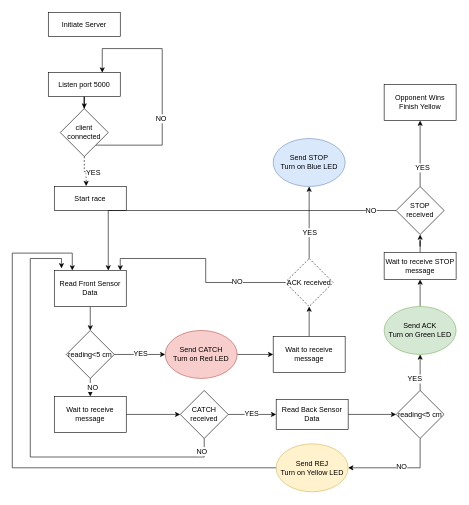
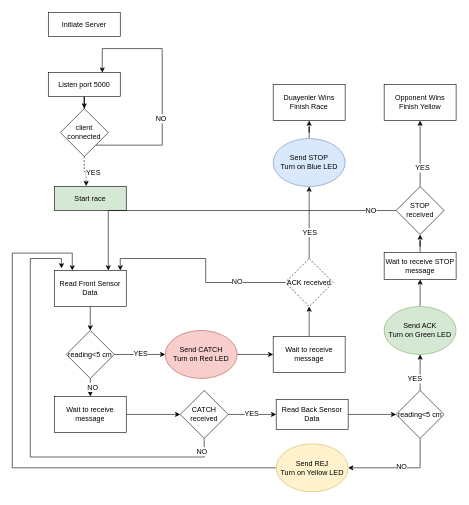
  <mxCell id="0" />
  <mxCell id="1" parent="0" />
  <mxCell id="2" value="Initiate Server" style="rounded=0;whiteSpace=wrap;html=1;" parent="1" vertex="1"><mxGeometry x="80" y="20" width="120" height="40" as="geometry" /></mxCell>
  <mxCell id="3" style="edgeStyle=orthogonalEdgeStyle;rounded=0;orthogonalLoop=1;jettySize=auto;html=1;" parent="1" source="4" target="7" edge="1"><mxGeometry relative="1" as="geometry" /></mxCell>
  <mxCell id="4" value="Listen port 5000" style="rounded=0;whiteSpace=wrap;html=1;" parent="1" vertex="1"><mxGeometry x="80" y="120" width="120" height="40" as="geometry" /></mxCell>
  <mxCell id="5" style="edgeStyle=orthogonalEdgeStyle;rounded=0;orthogonalLoop=1;jettySize=auto;html=1;entryX=0.75;entryY=0;entryDx=0;entryDy=0;" parent="1" source="7" target="4" edge="1"><mxGeometry relative="1" as="geometry"><mxPoint x="250" y="90" as="targetPoint" /><Array as="points"><mxPoint x="270" y="241" /><mxPoint x="270" y="80" /><mxPoint x="170" y="80" /></Array></mxGeometry></mxCell>
  <mxCell id="6" style="edgeStyle=orthogonalEdgeStyle;rounded=0;orthogonalLoop=1;jettySize=auto;html=1;entryX=0.443;entryY=-0.02;entryDx=0;entryDy=0;entryPerimeter=0;dashed=1;" parent="1" source="7" target="8" edge="1"><mxGeometry relative="1" as="geometry" /></mxCell>
  <mxCell id="7" value="client connected" style="rhombus;whiteSpace=wrap;html=1;" parent="1" vertex="1"><mxGeometry x="100" y="180" width="80" height="80" as="geometry" /></mxCell>
- <mxCell id="8" value="Start race" style="rounded=0;whiteSpace=wrap;html=1;" parent="1" vertex="1"><mxGeometry x="90" y="310" width="120" height="40" as="geometry" /></mxCell>
+ <mxCell id="8" value="Start race" style="rounded=0;whiteSpace=wrap;html=1;fillColor=#d5e8d4;" parent="1" vertex="1"><mxGeometry x="90" y="310" width="120" height="40" as="geometry" /></mxCell>
  <mxCell id="9" style="edgeStyle=orthogonalEdgeStyle;rounded=0;orthogonalLoop=1;jettySize=auto;html=1;" parent="1" source="10" target="13" edge="1"><mxGeometry relative="1" as="geometry" /></mxCell>
  <mxCell id="10" value="Read Front Sensor Data" style="rounded=0;whiteSpace=wrap;html=1;" parent="1" vertex="1"><mxGeometry x="90" y="450" width="120" height="60" as="geometry" /></mxCell>
  <mxCell id="11" style="edgeStyle=orthogonalEdgeStyle;rounded=0;orthogonalLoop=1;jettySize=auto;html=1;" parent="1" source="13" target="15" edge="1"><mxGeometry relative="1" as="geometry" /></mxCell>
  <mxCell id="12" style="edgeStyle=orthogonalEdgeStyle;rounded=0;orthogonalLoop=1;jettySize=auto;html=1;" parent="1" source="13" target="17" edge="1"><mxGeometry relative="1" as="geometry" /></mxCell>
  <mxCell id="13" value="reading&amp;lt;5 cm" style="rhombus;whiteSpace=wrap;html=1;" parent="1" vertex="1"><mxGeometry x="110" y="550" width="80" height="80" as="geometry" /></mxCell>
  <mxCell id="14" style="edgeStyle=orthogonalEdgeStyle;rounded=0;orthogonalLoop=1;jettySize=auto;html=1;" parent="1" source="15" target="30" edge="1"><mxGeometry relative="1" as="geometry" /></mxCell>
  <mxCell id="15" value="Wait to receive message" style="rounded=0;whiteSpace=wrap;html=1;" parent="1" vertex="1"><mxGeometry x="90" y="660" width="120" height="60" as="geometry" /></mxCell>
  <mxCell id="16" style="edgeStyle=orthogonalEdgeStyle;rounded=0;orthogonalLoop=1;jettySize=auto;html=1;entryX=0;entryY=0.5;entryDx=0;entryDy=0;" parent="1" source="17" target="19" edge="1"><mxGeometry relative="1" as="geometry" /></mxCell>
  <mxCell id="17" value="&lt;div&gt;Send CATCH&lt;/div&gt;&lt;div&gt;Turn on Red LED&lt;br&gt;&lt;/div&gt;" style="ellipse;whiteSpace=wrap;html=1;fillColor=#f8cecc;strokeColor=#b85450;" parent="1" vertex="1"><mxGeometry x="275" y="550" width="120" height="80" as="geometry" /></mxCell>
  <mxCell id="18" style="edgeStyle=orthogonalEdgeStyle;rounded=0;orthogonalLoop=1;jettySize=auto;html=1;entryX=0.5;entryY=1;entryDx=0;entryDy=0;" parent="1" source="19" target="24" edge="1"><mxGeometry relative="1" as="geometry" /></mxCell>
  <mxCell id="19" value="Wait to receive message" style="rounded=0;whiteSpace=wrap;html=1;" parent="1" vertex="1"><mxGeometry x="455" y="560" width="120" height="60" as="geometry" /></mxCell>
  <mxCell id="20" style="edgeStyle=orthogonalEdgeStyle;rounded=0;orthogonalLoop=1;jettySize=auto;html=1;entryX=0.917;entryY=0;entryDx=0;entryDy=0;entryPerimeter=0;" parent="1" source="24" target="10" edge="1"><mxGeometry relative="1" as="geometry" /></mxCell>
  <mxCell id="21" value="NO" style="text;html=1;resizable=0;points=[];align=center;verticalAlign=middle;labelBackgroundColor=#ffffff;" parent="20" vertex="1" connectable="0"><mxGeometry x="-0.515" y="-2" relative="1" as="geometry"><mxPoint as="offset" /></mxGeometry></mxCell>
  <mxCell id="22" style="edgeStyle=orthogonalEdgeStyle;rounded=0;orthogonalLoop=1;jettySize=auto;html=1;entryX=0.5;entryY=1;entryDx=0;entryDy=0;" parent="1" source="24" target="27" edge="1"><mxGeometry relative="1" as="geometry" /></mxCell>
  <mxCell id="23" value="YES" style="text;html=1;resizable=0;points=[];align=center;verticalAlign=middle;labelBackgroundColor=#ffffff;" parent="22" vertex="1" connectable="0"><mxGeometry x="0.001" y="-16" relative="1" as="geometry"><mxPoint x="-16" y="16" as="offset" /></mxGeometry></mxCell>
  <mxCell id="24" value="ACK received" style="rhombus;whiteSpace=wrap;html=1;dashed=1;" parent="1" vertex="1"><mxGeometry x="475" y="430" width="80" height="80" as="geometry" /></mxCell>
+ <mxCell id="25" value="&lt;div&gt;Duayenler Wins&lt;/div&gt;&lt;div&gt;Finish Race&lt;br&gt;&lt;/div&gt;" style="rounded=0;whiteSpace=wrap;html=1;" parent="1" vertex="1"><mxGeometry x="455" y="140" width="120" height="60" as="geometry" /></mxCell>
+ <mxCell id="26" style="edgeStyle=orthogonalEdgeStyle;rounded=0;orthogonalLoop=1;jettySize=auto;html=1;entryX=0.5;entryY=1;entryDx=0;entryDy=0;" parent="1" source="27" target="25" edge="1"><mxGeometry relative="1" as="geometry" /></mxCell>
  <mxCell id="27" value="&lt;div&gt;Send STOP&lt;/div&gt;&lt;div&gt;Turn on Blue LED&lt;br&gt;&lt;/div&gt;" style="ellipse;whiteSpace=wrap;html=1;fillColor=#dae8fc;strokeColor=#6c8ebf;" parent="1" vertex="1"><mxGeometry x="455" y="230" width="120" height="80" as="geometry" /></mxCell>
  <mxCell id="28" style="edgeStyle=orthogonalEdgeStyle;rounded=0;orthogonalLoop=1;jettySize=auto;html=1;entryX=0.1;entryY=-0.059;entryDx=0;entryDy=0;entryPerimeter=0;" parent="1" source="30" target="10" edge="1"><mxGeometry relative="1" as="geometry"><mxPoint x="80" y="461" as="targetPoint" /><Array as="points"><mxPoint x="340" y="761" /><mxPoint x="50" y="761" /><mxPoint x="50" y="430" /><mxPoint x="102" y="430" /></Array></mxGeometry></mxCell>
  <mxCell id="29" style="edgeStyle=orthogonalEdgeStyle;rounded=0;orthogonalLoop=1;jettySize=auto;html=1;entryX=0;entryY=0.5;entryDx=0;entryDy=0;" parent="1" source="30" target="32" edge="1"><mxGeometry relative="1" as="geometry" /></mxCell>
  <mxCell id="30" value="CATCH received" style="rhombus;whiteSpace=wrap;html=1;" parent="1" vertex="1"><mxGeometry x="300" y="650" width="80" height="80" as="geometry" /></mxCell>
  <mxCell id="31" style="edgeStyle=orthogonalEdgeStyle;rounded=0;orthogonalLoop=1;jettySize=auto;html=1;entryX=0;entryY=0.5;entryDx=0;entryDy=0;" parent="1" source="32" target="37" edge="1"><mxGeometry relative="1" as="geometry" /></mxCell>
  <mxCell id="32" value="Read Back Sensor Data" style="rounded=0;whiteSpace=wrap;html=1;" parent="1" vertex="1"><mxGeometry x="460" y="665" width="120" height="50" as="geometry" /></mxCell>
  <mxCell id="33" style="edgeStyle=orthogonalEdgeStyle;rounded=0;orthogonalLoop=1;jettySize=auto;html=1;entryX=0.5;entryY=1;entryDx=0;entryDy=0;" parent="1" source="37" target="39" edge="1"><mxGeometry relative="1" as="geometry" /></mxCell>
  <mxCell id="34" value="YES" style="text;html=1;resizable=0;points=[];align=center;verticalAlign=middle;labelBackgroundColor=#ffffff;" parent="33" vertex="1" connectable="0"><mxGeometry x="-0.039" y="33" relative="1" as="geometry"><mxPoint x="23.5" y="9" as="offset" /></mxGeometry></mxCell>
  <mxCell id="35" style="edgeStyle=orthogonalEdgeStyle;rounded=0;orthogonalLoop=1;jettySize=auto;html=1;entryX=1;entryY=0.5;entryDx=0;entryDy=0;" parent="1" source="37" target="47" edge="1"><mxGeometry relative="1" as="geometry"><Array as="points"><mxPoint x="700" y="779" /></Array></mxGeometry></mxCell>
  <mxCell id="36" value="NO" style="text;html=1;resizable=0;points=[];align=center;verticalAlign=middle;labelBackgroundColor=#ffffff;" parent="35" vertex="1" connectable="0"><mxGeometry x="-0.04" y="-2" relative="1" as="geometry"><mxPoint as="offset" /></mxGeometry></mxCell>
  <mxCell id="37" value="reading&amp;lt;5 cm" style="rhombus;whiteSpace=wrap;html=1;" parent="1" vertex="1"><mxGeometry x="660" y="650" width="80" height="80" as="geometry" /></mxCell>
  <mxCell id="38" style="edgeStyle=orthogonalEdgeStyle;rounded=0;orthogonalLoop=1;jettySize=auto;html=1;" parent="1" source="39" target="41" edge="1"><mxGeometry relative="1" as="geometry" /></mxCell>
  <mxCell id="39" value="&lt;div&gt;Send ACK&lt;/div&gt;&lt;div&gt;Turn on Green LED&lt;br&gt;&lt;/div&gt;" style="ellipse;whiteSpace=wrap;html=1;fillColor=#d5e8d4;strokeColor=#82b366;" parent="1" vertex="1"><mxGeometry x="640" y="510" width="120" height="80" as="geometry" /></mxCell>
  <mxCell id="40" style="edgeStyle=orthogonalEdgeStyle;rounded=0;orthogonalLoop=1;jettySize=auto;html=1;entryX=0.5;entryY=1;entryDx=0;entryDy=0;" parent="1" source="41" target="44" edge="1"><mxGeometry relative="1" as="geometry" /></mxCell>
  <mxCell id="41" value="Wait to receive STOP message" style="rounded=0;whiteSpace=wrap;html=1;" parent="1" vertex="1"><mxGeometry x="640" y="420" width="120" height="45" as="geometry" /></mxCell>
  <mxCell id="42" style="edgeStyle=orthogonalEdgeStyle;rounded=0;orthogonalLoop=1;jettySize=auto;html=1;" parent="1" source="44" target="45" edge="1"><mxGeometry relative="1" as="geometry" /></mxCell>
  <mxCell id="43" style="edgeStyle=orthogonalEdgeStyle;rounded=0;orthogonalLoop=1;jettySize=auto;html=1;entryX=0.75;entryY=0;entryDx=0;entryDy=0;" parent="1" source="44" target="10" edge="1"><mxGeometry relative="1" as="geometry"><Array as="points"><mxPoint x="180" y="350" /></Array></mxGeometry></mxCell>
  <mxCell id="44" value="STOP received" style="rhombus;whiteSpace=wrap;html=1;" parent="1" vertex="1"><mxGeometry x="660" y="310" width="80" height="80" as="geometry" /></mxCell>
  <mxCell id="45" value="&lt;div&gt;Opponent Wins Finish Yellow&lt;br&gt;&lt;/div&gt;" style="rounded=0;whiteSpace=wrap;html=1;" parent="1" vertex="1"><mxGeometry x="640" y="140" width="120" height="60" as="geometry" /></mxCell>
  <mxCell id="46" style="edgeStyle=orthogonalEdgeStyle;rounded=0;orthogonalLoop=1;jettySize=auto;html=1;entryX=0.25;entryY=0;entryDx=0;entryDy=0;" parent="1" source="47" target="10" edge="1"><mxGeometry relative="1" as="geometry"><Array as="points"><mxPoint x="20" y="779" /><mxPoint x="20" y="421" /><mxPoint x="120" y="421" /></Array></mxGeometry></mxCell>
  <mxCell id="47" value="&lt;div&gt;Send REJ&lt;/div&gt;&lt;div&gt;Turn on Yellow LED&lt;br&gt;&lt;/div&gt;" style="ellipse;whiteSpace=wrap;html=1;fillColor=#fff2cc;strokeColor=#d6b656;" parent="1" vertex="1"><mxGeometry x="460" y="739" width="120" height="80" as="geometry" /></mxCell>
  <mxCell id="48" value="YES" style="text;html=1;resizable=0;points=[];align=center;verticalAlign=middle;labelBackgroundColor=#ffffff;" parent="1" vertex="1" connectable="0"><mxGeometry x="210.147" y="579.941" as="geometry"><mxPoint x="23.5" y="9" as="offset" /></mxGeometry></mxCell>
  <mxCell id="49" value="YES" style="text;html=1;resizable=0;points=[];align=center;verticalAlign=middle;labelBackgroundColor=#ffffff;" parent="1" vertex="1" connectable="0"><mxGeometry x="395.147" y="679.941" as="geometry"><mxPoint x="23.5" y="9" as="offset" /></mxGeometry></mxCell>
  <mxCell id="50" value="YES" style="text;html=1;resizable=0;points=[];align=center;verticalAlign=middle;labelBackgroundColor=#ffffff;" parent="1" vertex="1" connectable="0"><mxGeometry x="680.147" y="269.941" as="geometry"><mxPoint x="23.5" y="9" as="offset" /></mxGeometry></mxCell>
  <mxCell id="51" value="NO" style="text;html=1;resizable=0;points=[];align=center;verticalAlign=middle;labelBackgroundColor=#ffffff;" parent="1" vertex="1" connectable="0"><mxGeometry x="403.824" y="478" as="geometry"><mxPoint x="-68" y="273" as="offset" /></mxGeometry></mxCell>
  <mxCell id="52" value="NO" style="text;html=1;resizable=0;points=[];align=center;verticalAlign=middle;labelBackgroundColor=#ffffff;" parent="1" vertex="1" connectable="0"><mxGeometry x="149.824" y="580" as="geometry"><mxPoint x="4" y="64" as="offset" /></mxGeometry></mxCell>
  <mxCell id="53" value="NO" style="text;html=1;resizable=0;points=[];align=center;verticalAlign=middle;labelBackgroundColor=#ffffff;" parent="1" vertex="1" connectable="0"><mxGeometry x="423.824" y="498" as="geometry"><mxPoint x="-156" y="-302" as="offset" /></mxGeometry></mxCell>
  <mxCell id="54" value="NO" style="text;html=1;resizable=0;points=[];align=center;verticalAlign=middle;labelBackgroundColor=#ffffff;" parent="1" vertex="1" connectable="0"><mxGeometry x="433.824" y="508" as="geometry"><mxPoint x="184" y="-158" as="offset" /></mxGeometry></mxCell>
  <mxCell id="55" value="YES" style="text;html=1;resizable=0;points=[];align=center;verticalAlign=middle;labelBackgroundColor=#ffffff;" vertex="1" connectable="0" parent="1"><mxGeometry x="170" y="270" as="geometry"><mxPoint x="-16" y="16" as="offset" /></mxGeometry></mxCell>
